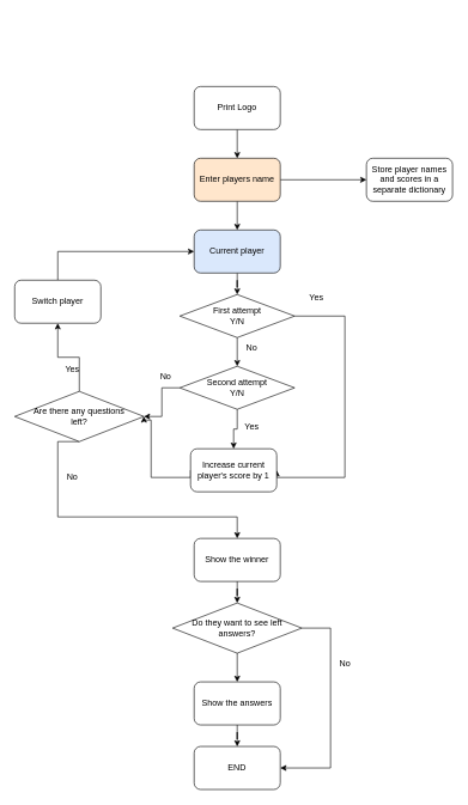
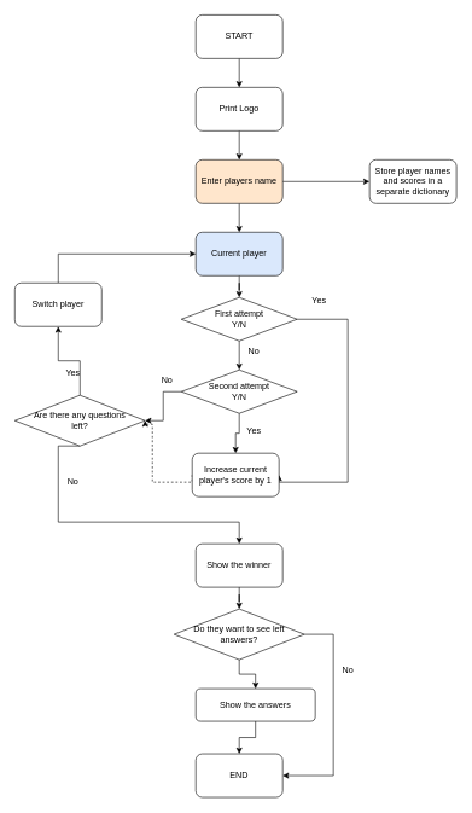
  <mxCell id="0" />
  <mxCell id="1" parent="0" />
+ <mxCell id="2" value="" style="edgeStyle=orthogonalEdgeStyle;rounded=0;orthogonalLoop=1;jettySize=auto;html=1;" edge="1" parent="1" source="3" target="5"><mxGeometry relative="1" as="geometry" /></mxCell>
+ <mxCell id="3" value="START" style="rounded=1;whiteSpace=wrap;html=1;" vertex="1" parent="1"><mxGeometry x="270" y="20" width="120" height="60" as="geometry" /></mxCell>
  <mxCell id="4" value="" style="edgeStyle=orthogonalEdgeStyle;rounded=0;orthogonalLoop=1;jettySize=auto;html=1;" edge="1" parent="1" source="5" target="8"><mxGeometry relative="1" as="geometry" /></mxCell>
  <mxCell id="5" value="Print Logo" style="rounded=1;whiteSpace=wrap;html=1;" vertex="1" parent="1"><mxGeometry x="270" y="120" width="120" height="60" as="geometry" /></mxCell>
  <mxCell id="6" value="" style="edgeStyle=orthogonalEdgeStyle;rounded=0;orthogonalLoop=1;jettySize=auto;html=1;" edge="1" parent="1" source="8" target="9"><mxGeometry relative="1" as="geometry" /></mxCell>
  <mxCell id="7" value="" style="edgeStyle=orthogonalEdgeStyle;rounded=0;orthogonalLoop=1;jettySize=auto;html=1;" edge="1" parent="1" source="8" target="11"><mxGeometry relative="1" as="geometry" /></mxCell>
  <mxCell id="8" value="Enter players name" style="rounded=1;whiteSpace=wrap;html=1;fillColor=#ffe6cc;" vertex="1" parent="1"><mxGeometry x="270" y="220" width="120" height="60" as="geometry" /></mxCell>
  <mxCell id="9" value="Store player names and scores in a separate dictionary" style="rounded=1;whiteSpace=wrap;html=1;" vertex="1" parent="1"><mxGeometry x="510" y="220" width="120" height="60" as="geometry" /></mxCell>
  <mxCell id="10" value="" style="edgeStyle=orthogonalEdgeStyle;rounded=0;orthogonalLoop=1;jettySize=auto;html=1;" edge="1" parent="1" source="11" target="14"><mxGeometry relative="1" as="geometry" /></mxCell>
  <mxCell id="11" value="Current player" style="rounded=1;whiteSpace=wrap;html=1;fillColor=#dae8fc;" vertex="1" parent="1"><mxGeometry x="270" y="320" width="120" height="60" as="geometry" /></mxCell>
  <mxCell id="12" value="" style="edgeStyle=orthogonalEdgeStyle;rounded=0;orthogonalLoop=1;jettySize=auto;html=1;" edge="1" parent="1" source="14" target="17"><mxGeometry relative="1" as="geometry" /></mxCell>
  <mxCell id="13" style="edgeStyle=orthogonalEdgeStyle;rounded=0;orthogonalLoop=1;jettySize=auto;html=1;exitX=1;exitY=0.5;exitDx=0;exitDy=0;entryX=1;entryY=0.5;entryDx=0;entryDy=0;" edge="1" parent="1" source="14" target="19"><mxGeometry relative="1" as="geometry"><Array as="points"><mxPoint x="480" y="440" /><mxPoint x="480" y="665" /></Array></mxGeometry></mxCell>
  <mxCell id="14" value="First attempt&lt;br&gt;Y/N" style="rhombus;whiteSpace=wrap;html=1;" vertex="1" parent="1"><mxGeometry x="250" y="410" width="160" height="60" as="geometry" /></mxCell>
  <mxCell id="15" value="" style="edgeStyle=orthogonalEdgeStyle;rounded=0;orthogonalLoop=1;jettySize=auto;html=1;" edge="1" parent="1" source="17" target="19"><mxGeometry relative="1" as="geometry" /></mxCell>
  <mxCell id="16" style="edgeStyle=orthogonalEdgeStyle;rounded=0;orthogonalLoop=1;jettySize=auto;html=1;exitX=0;exitY=0.5;exitDx=0;exitDy=0;entryX=1;entryY=0.5;entryDx=0;entryDy=0;" edge="1" parent="1" source="17" target="27"><mxGeometry relative="1" as="geometry" /></mxCell>
  <mxCell id="17" value="Second attempt&lt;br&gt;Y/N" style="rhombus;whiteSpace=wrap;html=1;" vertex="1" parent="1"><mxGeometry x="250" y="510" width="160" height="60" as="geometry" /></mxCell>
- <mxCell id="18" style="edgeStyle=orthogonalEdgeStyle;rounded=0;orthogonalLoop=1;jettySize=auto;html=1;exitX=0;exitY=0.5;exitDx=0;exitDy=0;entryX=1;entryY=0.5;entryDx=0;entryDy=0;" edge="1" parent="1" source="19" target="27"><mxGeometry relative="1" as="geometry"><Array as="points"><mxPoint x="210" y="665" /><mxPoint x="210" y="585" /></Array></mxGeometry></mxCell>
+ <mxCell id="18" style="edgeStyle=orthogonalEdgeStyle;rounded=0;orthogonalLoop=1;jettySize=auto;html=1;exitX=0;exitY=0.5;exitDx=0;exitDy=0;entryX=1;entryY=0.5;entryDx=0;entryDy=0;dashed=1;" edge="1" parent="1" source="19" target="27"><mxGeometry relative="1" as="geometry"><Array as="points"><mxPoint x="210" y="665" /><mxPoint x="210" y="585" /></Array></mxGeometry></mxCell>
  <mxCell id="19" value="Increase current player's score by 1" style="rounded=1;whiteSpace=wrap;html=1;" vertex="1" parent="1"><mxGeometry x="265" y="625" width="120" height="60" as="geometry" /></mxCell>
  <mxCell id="20" value="No" style="text;html=1;align=center;verticalAlign=middle;resizable=0;points=[];autosize=1;strokeColor=none;fillColor=none;" vertex="1" parent="1"><mxGeometry x="330" y="470" width="40" height="30" as="geometry" /></mxCell>
  <mxCell id="21" value="Yes" style="text;html=1;align=center;verticalAlign=middle;resizable=0;points=[];autosize=1;strokeColor=none;fillColor=none;" vertex="1" parent="1"><mxGeometry x="420" y="400" width="40" height="30" as="geometry" /></mxCell>
  <mxCell id="22" value="Yes" style="text;html=1;align=center;verticalAlign=middle;resizable=0;points=[];autosize=1;strokeColor=none;fillColor=none;" vertex="1" parent="1"><mxGeometry x="330" y="580" width="40" height="30" as="geometry" /></mxCell>
  <mxCell id="23" style="edgeStyle=orthogonalEdgeStyle;rounded=0;orthogonalLoop=1;jettySize=auto;html=1;exitX=0.5;exitY=0;exitDx=0;exitDy=0;entryX=0;entryY=0.5;entryDx=0;entryDy=0;" edge="1" parent="1" source="24" target="11"><mxGeometry relative="1" as="geometry" /></mxCell>
  <mxCell id="24" value="Switch player" style="rounded=1;whiteSpace=wrap;html=1;" vertex="1" parent="1"><mxGeometry x="20" y="390" width="120" height="60" as="geometry" /></mxCell>
  <mxCell id="25" value="" style="edgeStyle=orthogonalEdgeStyle;rounded=0;orthogonalLoop=1;jettySize=auto;html=1;" edge="1" parent="1" source="27" target="24"><mxGeometry relative="1" as="geometry" /></mxCell>
  <mxCell id="26" style="edgeStyle=orthogonalEdgeStyle;rounded=0;orthogonalLoop=1;jettySize=auto;html=1;exitX=0.5;exitY=1;exitDx=0;exitDy=0;entryX=0.5;entryY=0;entryDx=0;entryDy=0;" edge="1" parent="1" source="27" target="29"><mxGeometry relative="1" as="geometry"><Array as="points"><mxPoint x="80" y="720" /><mxPoint x="330" y="720" /></Array></mxGeometry></mxCell>
  <mxCell id="27" value="Are there any questions&lt;br&gt;left?" style="rhombus;whiteSpace=wrap;html=1;" vertex="1" parent="1"><mxGeometry x="20" y="545" width="180" height="70" as="geometry" /></mxCell>
  <mxCell id="28" value="" style="edgeStyle=orthogonalEdgeStyle;rounded=0;orthogonalLoop=1;jettySize=auto;html=1;" edge="1" parent="1" source="29" target="34"><mxGeometry relative="1" as="geometry" /></mxCell>
  <mxCell id="29" value="Show the winner" style="rounded=1;whiteSpace=wrap;html=1;" vertex="1" parent="1"><mxGeometry x="270" y="750" width="120" height="60" as="geometry" /></mxCell>
  <mxCell id="30" value="END" style="rounded=1;whiteSpace=wrap;html=1;" vertex="1" parent="1"><mxGeometry x="270" y="1040" width="120" height="60" as="geometry" /></mxCell>
  <mxCell id="31" value="Yes" style="text;html=1;align=center;verticalAlign=middle;resizable=0;points=[];autosize=1;strokeColor=none;fillColor=none;" vertex="1" parent="1"><mxGeometry x="80" y="500" width="40" height="30" as="geometry" /></mxCell>
  <mxCell id="32" value="" style="edgeStyle=orthogonalEdgeStyle;rounded=0;orthogonalLoop=1;jettySize=auto;html=1;" edge="1" parent="1" source="34" target="36"><mxGeometry relative="1" as="geometry" /></mxCell>
  <mxCell id="33" style="edgeStyle=orthogonalEdgeStyle;rounded=0;orthogonalLoop=1;jettySize=auto;html=1;exitX=1;exitY=0.5;exitDx=0;exitDy=0;entryX=1;entryY=0.5;entryDx=0;entryDy=0;" edge="1" parent="1" source="34" target="30"><mxGeometry relative="1" as="geometry"><Array as="points"><mxPoint x="460" y="875" /><mxPoint x="460" y="1070" /></Array></mxGeometry></mxCell>
  <mxCell id="34" value="Do they want to see left answers?" style="rhombus;whiteSpace=wrap;html=1;" vertex="1" parent="1"><mxGeometry x="240" y="840" width="180" height="70" as="geometry" /></mxCell>
  <mxCell id="35" value="" style="edgeStyle=orthogonalEdgeStyle;rounded=0;orthogonalLoop=1;jettySize=auto;html=1;" edge="1" parent="1" source="36" target="30"><mxGeometry relative="1" as="geometry" /></mxCell>
- <mxCell id="36" value="Show the answers" style="rounded=1;whiteSpace=wrap;html=1;" vertex="1" parent="1"><mxGeometry x="270" y="950" width="120" height="60" as="geometry" /></mxCell>
+ <mxCell id="36" value="Show the answers" style="rounded=1;whiteSpace=wrap;html=1;" vertex="1" parent="1"><mxGeometry x="270" y="950" width="165" height="45" as="geometry" /></mxCell>
  <mxCell id="37" value="No" style="text;html=1;align=center;verticalAlign=middle;resizable=0;points=[];autosize=1;strokeColor=none;fillColor=none;" vertex="1" parent="1"><mxGeometry x="460" y="910" width="40" height="30" as="geometry" /></mxCell>
  <mxCell id="38" value="No" style="text;html=1;align=center;verticalAlign=middle;resizable=0;points=[];autosize=1;strokeColor=none;fillColor=none;" vertex="1" parent="1"><mxGeometry x="210" y="510" width="40" height="30" as="geometry" /></mxCell>
  <mxCell id="39" value="No" style="text;html=1;align=center;verticalAlign=middle;resizable=0;points=[];autosize=1;strokeColor=none;fillColor=none;" vertex="1" parent="1"><mxGeometry x="80" y="650" width="40" height="30" as="geometry" /></mxCell>
